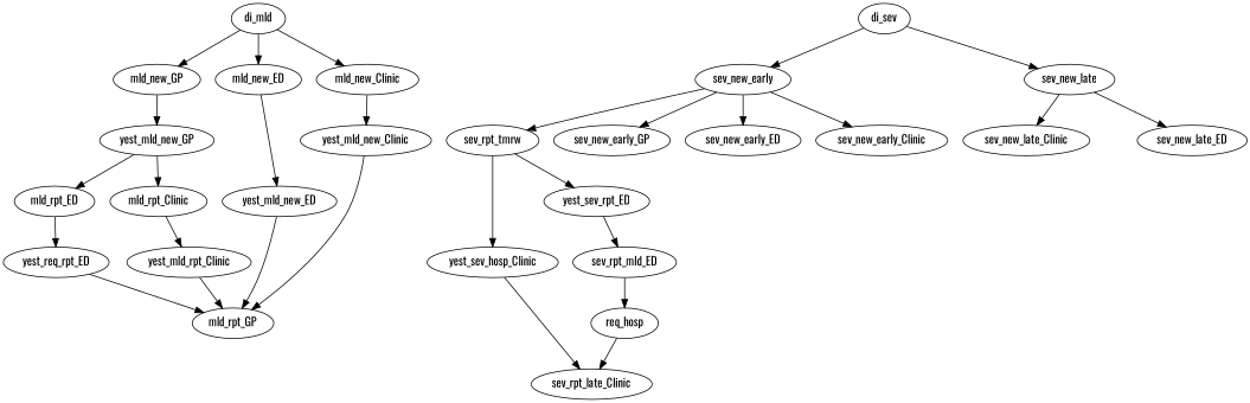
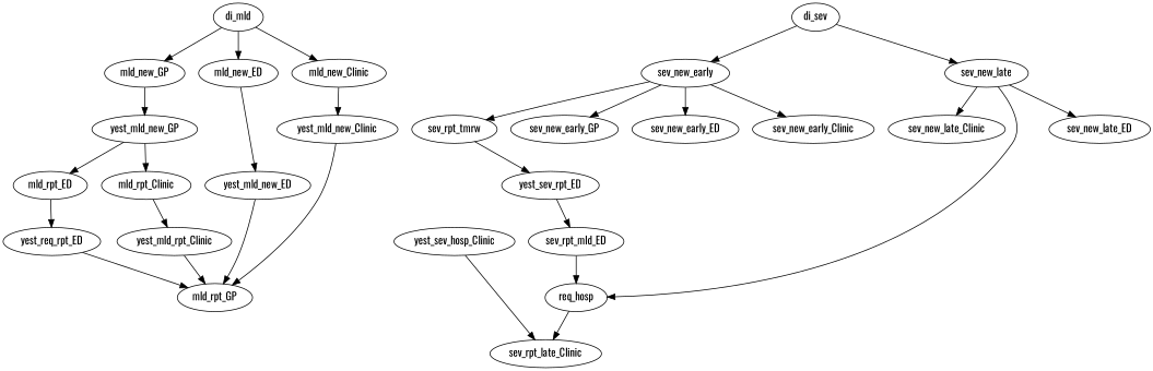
  digraph {
    fontname=Oswald
    node [fontname=Oswald]
    edge [fontname=Oswald]
    di_mld
    mld_new_GP
    mld_new_ED
    mld_new_Clinic
    yest_mld_new_GP
    yest_mld_new_ED
    yest_mld_new_Clinic
    mld_rpt_ED
    mld_rpt_Clinic
    mld_rpt_GP
    n11 [label=yest_req_rpt_ED]
    yest_mld_rpt_Clinic
    di_sev
    sev_new_early
    sev_new_late
    sev_new_early_GP
    sev_new_early_ED
    sev_new_early_Clinic
    sev_rpt_tmrw
    sev_new_late_ED
    sev_new_late_Clinic
    req_hosp
    yest_sev_rpt_ED
    n24 [label=yest_sev_hosp_Clinic]
    sev_rpt_late_Clinic
    n26 [label=sev_rpt_mld_ED]
    di_mld -> mld_new_GP
    di_mld -> mld_new_ED
    di_mld -> mld_new_Clinic
    mld_new_GP -> yest_mld_new_GP
    mld_new_ED -> yest_mld_new_ED
    mld_new_Clinic -> yest_mld_new_Clinic
    yest_mld_new_GP -> mld_rpt_ED
    yest_mld_new_GP -> mld_rpt_Clinic
    yest_mld_new_ED -> mld_rpt_GP
    yest_mld_new_Clinic -> mld_rpt_GP
    mld_rpt_ED -> n11
    mld_rpt_Clinic -> yest_mld_rpt_Clinic
    n11 -> mld_rpt_GP
    yest_mld_rpt_Clinic -> mld_rpt_GP
    di_sev -> sev_new_early
    di_sev -> sev_new_late
    sev_new_early -> sev_new_early_GP
    sev_new_early -> sev_new_early_ED
    sev_new_early -> sev_new_early_Clinic
    sev_new_early -> sev_rpt_tmrw
    sev_new_late -> sev_new_late_ED
    sev_new_late -> sev_new_late_Clinic
+   sev_new_late -> req_hosp
    sev_rpt_tmrw -> yest_sev_rpt_ED
-   sev_rpt_tmrw -> n24
    req_hosp -> sev_rpt_late_Clinic
    yest_sev_rpt_ED -> n26
    n24 -> sev_rpt_late_Clinic
    n26 -> req_hosp
  }
